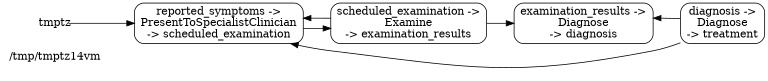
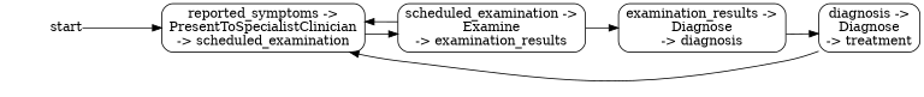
  digraph {
    rankdir=LR
    node [shape=box style=rounded]
    edge [style=solid weight=1]
-   n1 [label="/tmp/tmptz14vm" shape=plaintext style=""]
-   n2 [label=tmptz shape=plain style=""]
+   n2 [label=start shape=plain style=""]
    n3 [label="reported_symptoms ->\nPresentToSpecialistClinician\n-> scheduled_examination"]
    n4 [label="scheduled_examination ->\nExamine\n-> examination_results"]
    n5 [label="examination_results ->\nDiagnose\n-> diagnosis"]
    n6 [label="diagnosis ->\nDiagnose\n-> treatment"]
    n2 -> n3
    n3 -> n4
    n4 -> n3 [weight=0 style=""]
    n4 -> n5
-   n6 -> n5
+   n5 -> n6
    n6 -> n3 [weight=0 style=""]
  }
